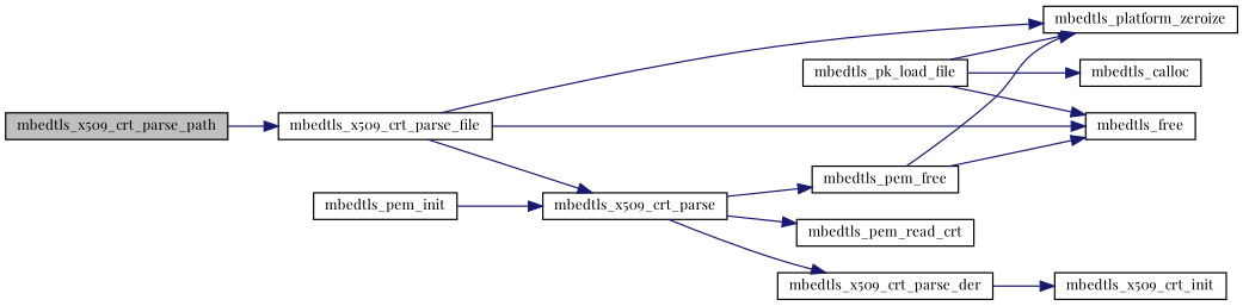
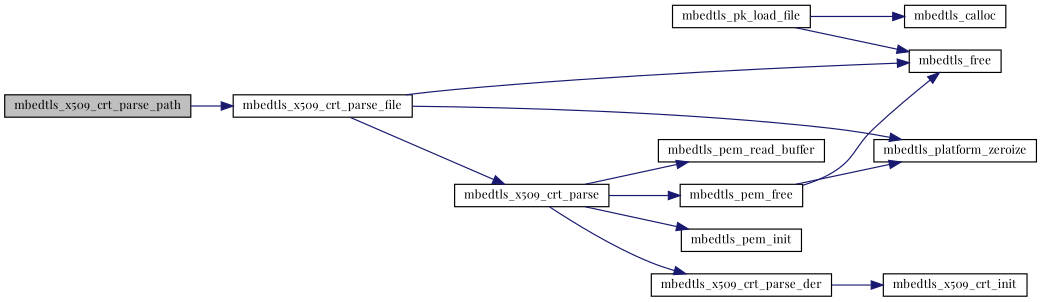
  digraph {
    fontname="Playfair Display"
    rankdir=LR
    node [color=black fillcolor=white fontname="Playfair Display" fontsize=10 shape=record style=filled]
    edge [color=midnightblue fontname="Playfair Display" fontsize=10 labelfontname=Helvetica labelfontsize=10 style=solid]
    n1 [fillcolor=grey75 fontcolor=black height=0.2 label=mbedtls_x509_crt_parse_path width=0.4]
    n2 [height=0.2 label=mbedtls_x509_crt_parse_file width=0.4]
    n3 [height=0.2 label=mbedtls_free width=0.4]
    n4 [height=0.2 label=mbedtls_platform_zeroize width=0.4]
    n5 [height=0.2 label=mbedtls_x509_crt_parse width=0.4]
    n6 [height=0.2 label=mbedtls_pk_load_file width=0.4]
    n7 [height=0.2 label=mbedtls_calloc width=0.4]
    n8 [height=0.2 label=mbedtls_pem_free width=0.4]
    n9 [height=0.2 label=mbedtls_pem_init width=0.4]
-   n10 [height=0.2 label=mbedtls_pem_read_crt width=0.4]
+   n10 [height=0.2 label=mbedtls_pem_read_buffer width=0.4]
    n11 [height=0.2 label=mbedtls_x509_crt_parse_der width=0.4]
    n12 [height=0.2 label=mbedtls_x509_crt_init width=0.4]
    n1 -> n2
    n2 -> n3
    n2 -> n4
    n2 -> n5
    n5 -> n8
-   n9 -> n5
+   n5 -> n9
    n5 -> n10
    n5 -> n11
    n6 -> n3
-   n6 -> n4
    n6 -> n7
    n8 -> n3
    n8 -> n4
    n11 -> n12
  }
